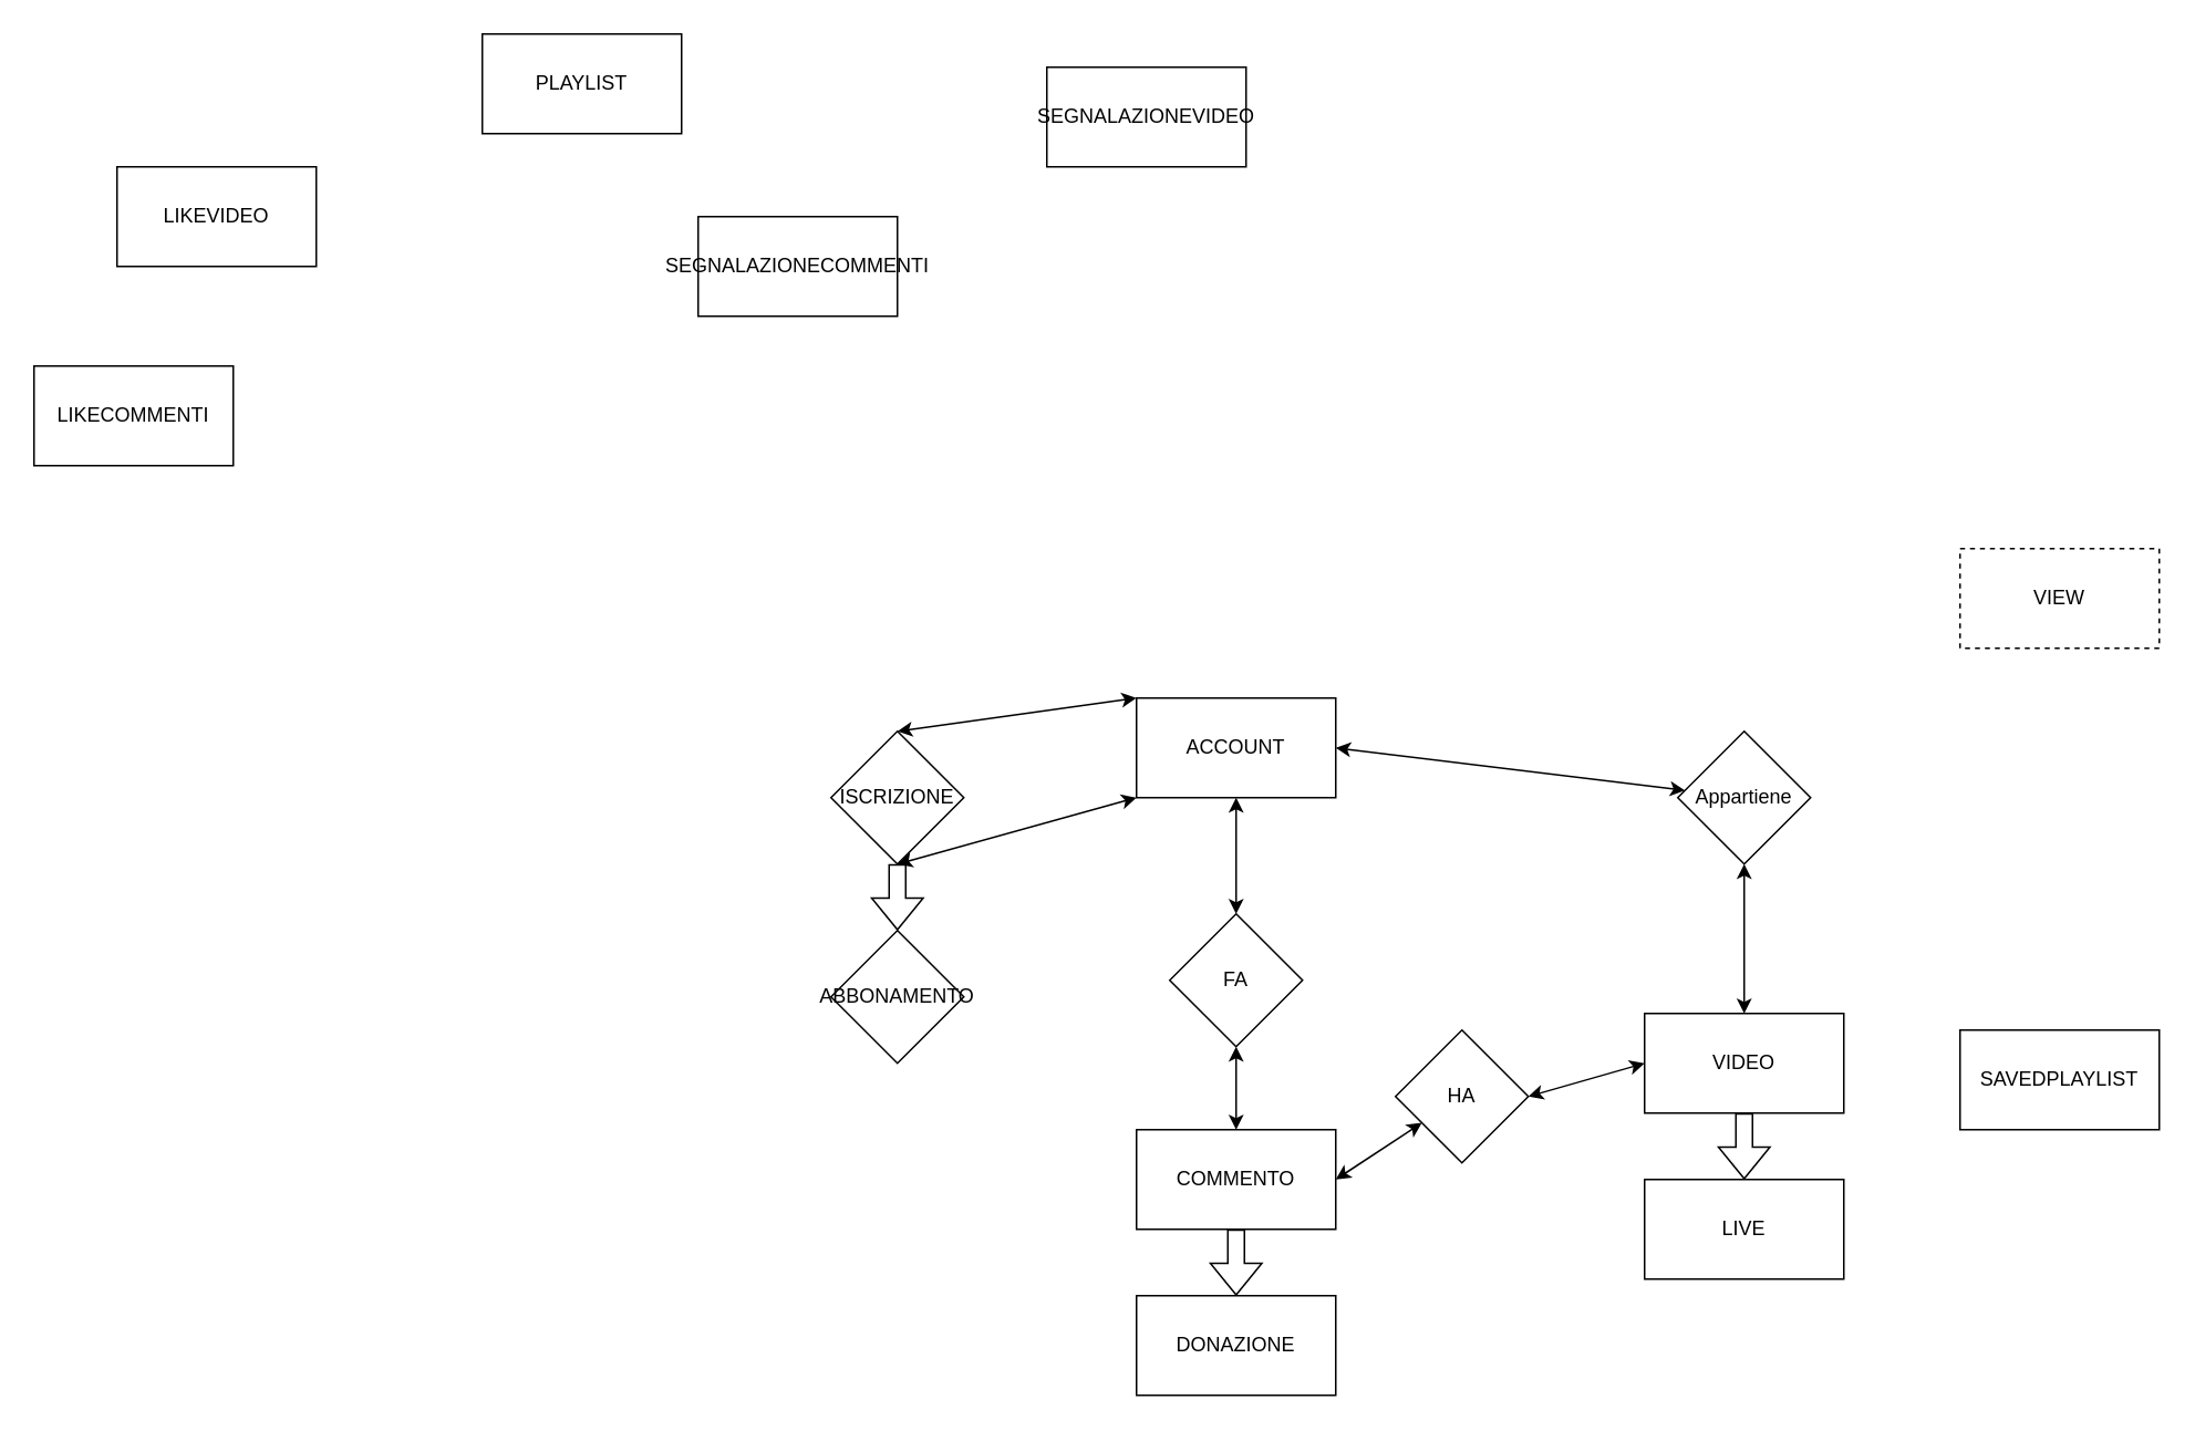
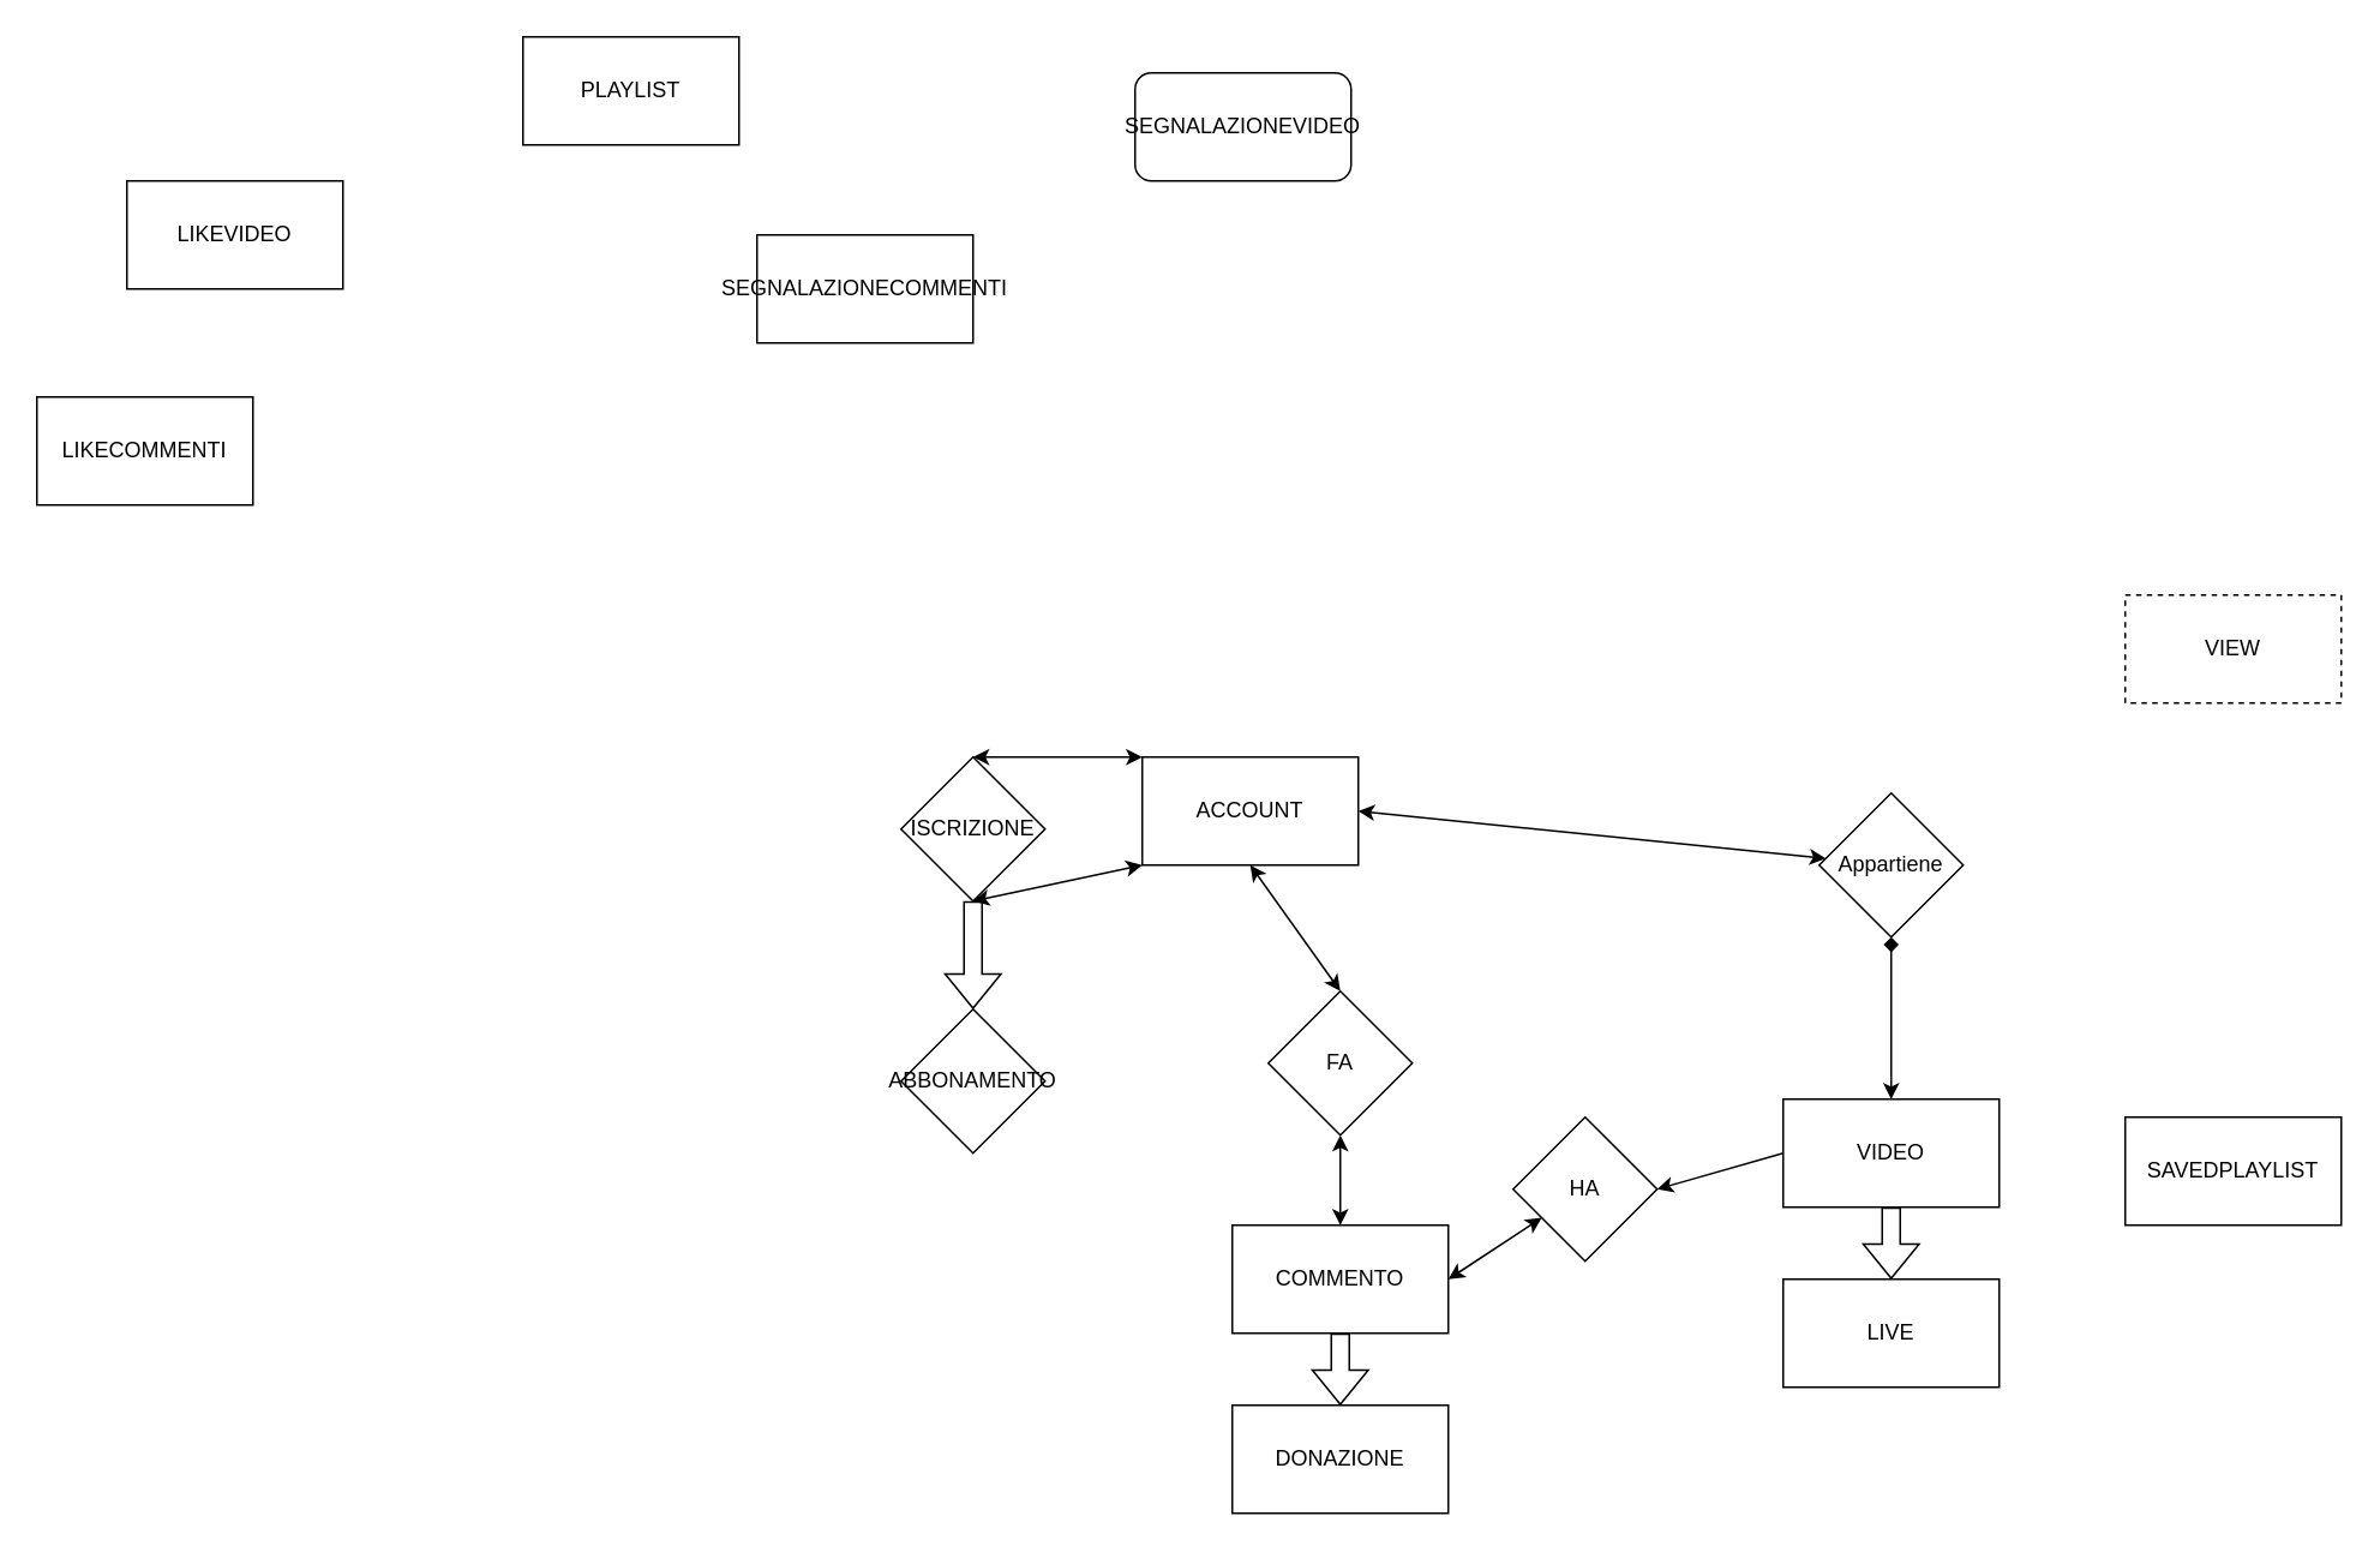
  <mxCell id="0" />
  <mxCell id="1" parent="0" />
- <mxCell id="2" value="ACCOUNT" style="rounded=0;whiteSpace=wrap;html=1;" vertex="1" parent="1"><mxGeometry x="684" y="420" width="120" height="60" as="geometry" /></mxCell>
+ <mxCell id="2" value="ACCOUNT" style="rounded=0;whiteSpace=wrap;html=1;" vertex="1" parent="1"><mxGeometry x="634" y="420" width="120" height="60" as="geometry" /></mxCell>
  <mxCell id="3" value="Appartiene" style="rhombus;whiteSpace=wrap;html=1;" vertex="1" parent="1"><mxGeometry x="1010" y="440" width="80" height="80" as="geometry" /></mxCell>
  <mxCell id="4" value="" style="endArrow=classic;startArrow=classic;html=1;rounded=0;exitX=1;exitY=0.5;exitDx=0;exitDy=0;" edge="1" parent="1" source="2" target="3"><mxGeometry width="50" height="50" relative="1" as="geometry"><mxPoint x="780" y="660" as="sourcePoint" /><mxPoint x="830" y="610" as="targetPoint" /></mxGeometry></mxCell>
  <mxCell id="5" value="VIDEO" style="rounded=0;whiteSpace=wrap;html=1;" vertex="1" parent="1"><mxGeometry x="990" y="610" width="120" height="60" as="geometry" /></mxCell>
- <mxCell id="6" value="" style="endArrow=classic;startArrow=classic;html=1;rounded=0;exitX=0.5;exitY=0;exitDx=0;exitDy=0;" edge="1" parent="1" source="5" target="3"><mxGeometry width="50" height="50" relative="1" as="geometry"><mxPoint x="780" y="660" as="sourcePoint" /><mxPoint x="830" y="610" as="targetPoint" /></mxGeometry></mxCell>
- <mxCell id="7" value="ISCRIZIONE" style="rhombus;whiteSpace=wrap;html=1;" vertex="1" parent="1"><mxGeometry x="500" y="440" width="80" height="80" as="geometry" /></mxCell>
+ <mxCell id="6" value="" style="endArrow=diamond;startArrow=classic;html=1;rounded=0;exitX=0.5;exitY=0;exitDx=0;exitDy=0;" edge="1" parent="1" source="5" target="3"><mxGeometry width="50" height="50" relative="1" as="geometry"><mxPoint x="780" y="660" as="sourcePoint" /><mxPoint x="830" y="610" as="targetPoint" /></mxGeometry></mxCell>
+ <mxCell id="7" value="ISCRIZIONE" style="rhombus;whiteSpace=wrap;html=1;" vertex="1" parent="1"><mxGeometry x="500" y="420" width="80" height="80" as="geometry" /></mxCell>
  <mxCell id="8" value="" style="endArrow=classic;startArrow=classic;html=1;rounded=0;exitX=0.5;exitY=0;exitDx=0;exitDy=0;entryX=0;entryY=0;entryDx=0;entryDy=0;" edge="1" parent="1" source="7" target="2"><mxGeometry width="50" height="50" relative="1" as="geometry"><mxPoint x="780" y="660" as="sourcePoint" /><mxPoint x="830" y="610" as="targetPoint" /></mxGeometry></mxCell>
  <mxCell id="9" value="" style="shape=flexArrow;endArrow=classic;html=1;rounded=0;entryX=0.5;entryY=0;entryDx=0;entryDy=0;" edge="1" parent="1" source="7" target="18"><mxGeometry width="50" height="50" relative="1" as="geometry"><mxPoint x="540" y="640" as="sourcePoint" /><mxPoint x="540" y="700" as="targetPoint" /></mxGeometry></mxCell>
  <mxCell id="10" value="LIVE" style="rounded=0;whiteSpace=wrap;html=1;" vertex="1" parent="1"><mxGeometry x="990" y="710" width="120" height="60" as="geometry" /></mxCell>
  <mxCell id="11" value="" style="shape=flexArrow;endArrow=classic;html=1;rounded=0;entryX=0.5;entryY=0;entryDx=0;entryDy=0;exitX=0.5;exitY=1;exitDx=0;exitDy=0;" edge="1" parent="1" source="5" target="10"><mxGeometry width="50" height="50" relative="1" as="geometry"><mxPoint x="780" y="700" as="sourcePoint" /><mxPoint x="830" y="650" as="targetPoint" /></mxGeometry></mxCell>
  <mxCell id="12" value="COMMENTO" style="rounded=0;whiteSpace=wrap;html=1;" vertex="1" parent="1"><mxGeometry x="684" y="680" width="120" height="60" as="geometry" /></mxCell>
  <mxCell id="13" value="" style="shape=flexArrow;endArrow=classic;html=1;rounded=0;exitX=0.5;exitY=1;exitDx=0;exitDy=0;entryX=0.5;entryY=0;entryDx=0;entryDy=0;" edge="1" parent="1" source="12" target="14"><mxGeometry width="50" height="50" relative="1" as="geometry"><mxPoint x="780" y="700" as="sourcePoint" /><mxPoint x="800" y="780" as="targetPoint" /></mxGeometry></mxCell>
  <mxCell id="14" value="DONAZIONE" style="rounded=0;whiteSpace=wrap;html=1;" vertex="1" parent="1"><mxGeometry x="684" y="780" width="120" height="60" as="geometry" /></mxCell>
  <mxCell id="15" value="" style="endArrow=classic;startArrow=classic;html=1;rounded=0;entryX=0.5;entryY=1;entryDx=0;entryDy=0;exitX=0.5;exitY=0;exitDx=0;exitDy=0;" edge="1" parent="1" source="16" target="2"><mxGeometry width="50" height="50" relative="1" as="geometry"><mxPoint x="780" y="590" as="sourcePoint" /><mxPoint x="830" y="620" as="targetPoint" /></mxGeometry></mxCell>
  <mxCell id="16" value="FA" style="rhombus;whiteSpace=wrap;html=1;" vertex="1" parent="1"><mxGeometry x="704" y="550" width="80" height="80" as="geometry" /></mxCell>
  <mxCell id="17" value="" style="endArrow=classic;startArrow=classic;html=1;rounded=0;entryX=0.5;entryY=1;entryDx=0;entryDy=0;exitX=0.5;exitY=0;exitDx=0;exitDy=0;" edge="1" parent="1" source="12" target="16"><mxGeometry width="50" height="50" relative="1" as="geometry"><mxPoint x="780" y="670" as="sourcePoint" /><mxPoint x="830" y="620" as="targetPoint" /></mxGeometry></mxCell>
  <mxCell id="18" value="ABBONAMENTO" style="rhombus;whiteSpace=wrap;html=1;" vertex="1" parent="1"><mxGeometry x="500" y="560" width="80" height="80" as="geometry" /></mxCell>
  <mxCell id="19" value="" style="endArrow=classic;startArrow=classic;html=1;rounded=0;exitX=0.5;exitY=1;exitDx=0;exitDy=0;entryX=0;entryY=1;entryDx=0;entryDy=0;" edge="1" parent="1" source="7" target="2"><mxGeometry width="50" height="50" relative="1" as="geometry"><mxPoint x="780" y="670" as="sourcePoint" /><mxPoint x="830" y="620" as="targetPoint" /></mxGeometry></mxCell>
  <mxCell id="20" value="" style="endArrow=classic;startArrow=classic;html=1;rounded=0;exitX=1;exitY=0.5;exitDx=0;exitDy=0;" edge="1" parent="1" source="12" target="21"><mxGeometry width="50" height="50" relative="1" as="geometry"><mxPoint x="780" y="670" as="sourcePoint" /><mxPoint x="850" y="670" as="targetPoint" /></mxGeometry></mxCell>
  <mxCell id="21" value="HA" style="rhombus;whiteSpace=wrap;html=1;" vertex="1" parent="1"><mxGeometry x="840" y="620" width="80" height="80" as="geometry" /></mxCell>
- <mxCell id="22" value="" style="endArrow=classic;startArrow=classic;html=1;rounded=0;entryX=0;entryY=0.5;entryDx=0;entryDy=0;exitX=1;exitY=0.5;exitDx=0;exitDy=0;" edge="1" parent="1" source="21" target="5"><mxGeometry width="50" height="50" relative="1" as="geometry"><mxPoint x="750" y="830" as="sourcePoint" /><mxPoint x="880" y="740" as="targetPoint" /></mxGeometry></mxCell>
+ <mxCell id="22" value="" style="endArrow=none;startArrow=classic;html=1;rounded=0;entryX=0;entryY=0.5;entryDx=0;entryDy=0;exitX=1;exitY=0.5;exitDx=0;exitDy=0;" edge="1" parent="1" source="21" target="5"><mxGeometry width="50" height="50" relative="1" as="geometry"><mxPoint x="750" y="830" as="sourcePoint" /><mxPoint x="880" y="740" as="targetPoint" /></mxGeometry></mxCell>
  <mxCell id="23" value="LIKEVIDEO" style="rounded=0;whiteSpace=wrap;html=1;" vertex="1" parent="1"><mxGeometry x="70" y="100" width="120" height="60" as="geometry" /></mxCell>
  <mxCell id="24" value="VIEW" style="rounded=0;whiteSpace=wrap;html=1;dashed=1;" vertex="1" parent="1"><mxGeometry x="1180" y="330" width="120" height="60" as="geometry" /></mxCell>
  <mxCell id="25" value="PLAYLIST" style="rounded=0;whiteSpace=wrap;html=1;" vertex="1" parent="1"><mxGeometry x="290" y="20" width="120" height="60" as="geometry" /></mxCell>
  <mxCell id="26" value="SAVEDPLAYLIST" style="rounded=0;whiteSpace=wrap;html=1;" vertex="1" parent="1"><mxGeometry x="1180" y="620" width="120" height="60" as="geometry" /></mxCell>
  <mxCell id="27" value="SEGNALAZIONECOMMENTI" style="whiteSpace=wrap;html=1;" vertex="1" parent="1"><mxGeometry x="420" y="130" width="120" height="60" as="geometry" /></mxCell>
- <mxCell id="28" value="SEGNALAZIONEVIDEO" style="whiteSpace=wrap;html=1;" vertex="1" parent="1"><mxGeometry x="630" y="40" width="120" height="60" as="geometry" /></mxCell>
+ <mxCell id="28" value="SEGNALAZIONEVIDEO" style="whiteSpace=wrap;html=1;rounded=1;" vertex="1" parent="1"><mxGeometry x="630" y="40" width="120" height="60" as="geometry" /></mxCell>
  <mxCell id="29" value="LIKECOMMENTI" style="whiteSpace=wrap;html=1;" vertex="1" parent="1"><mxGeometry x="20" y="220" width="120" height="60" as="geometry" /></mxCell>
